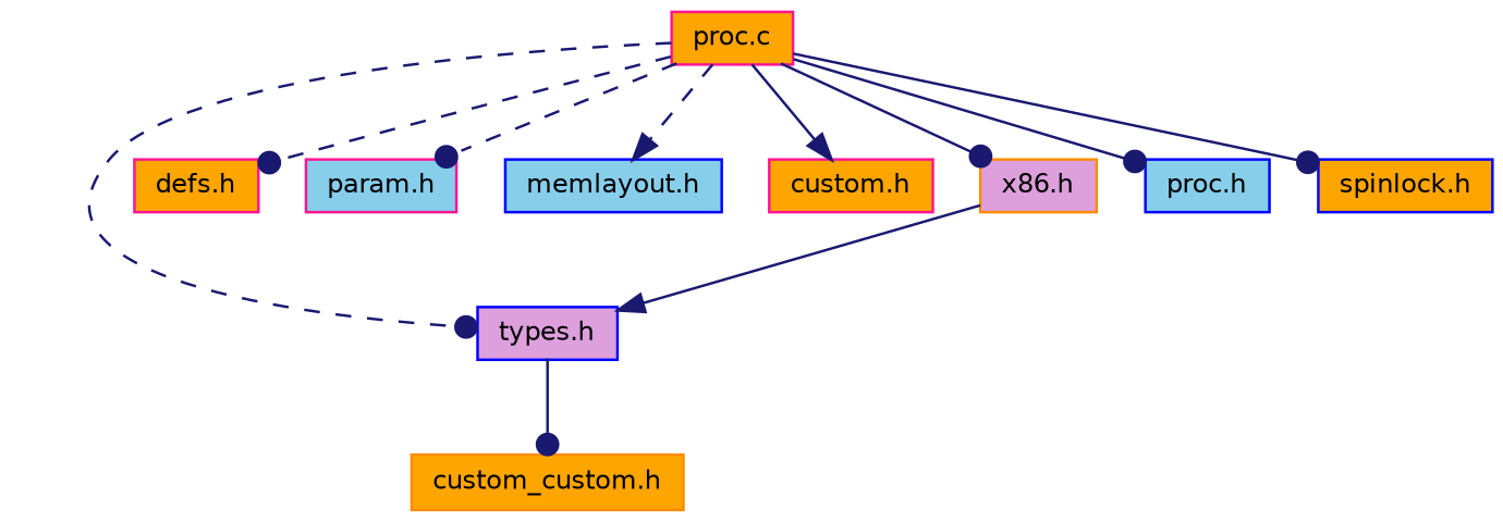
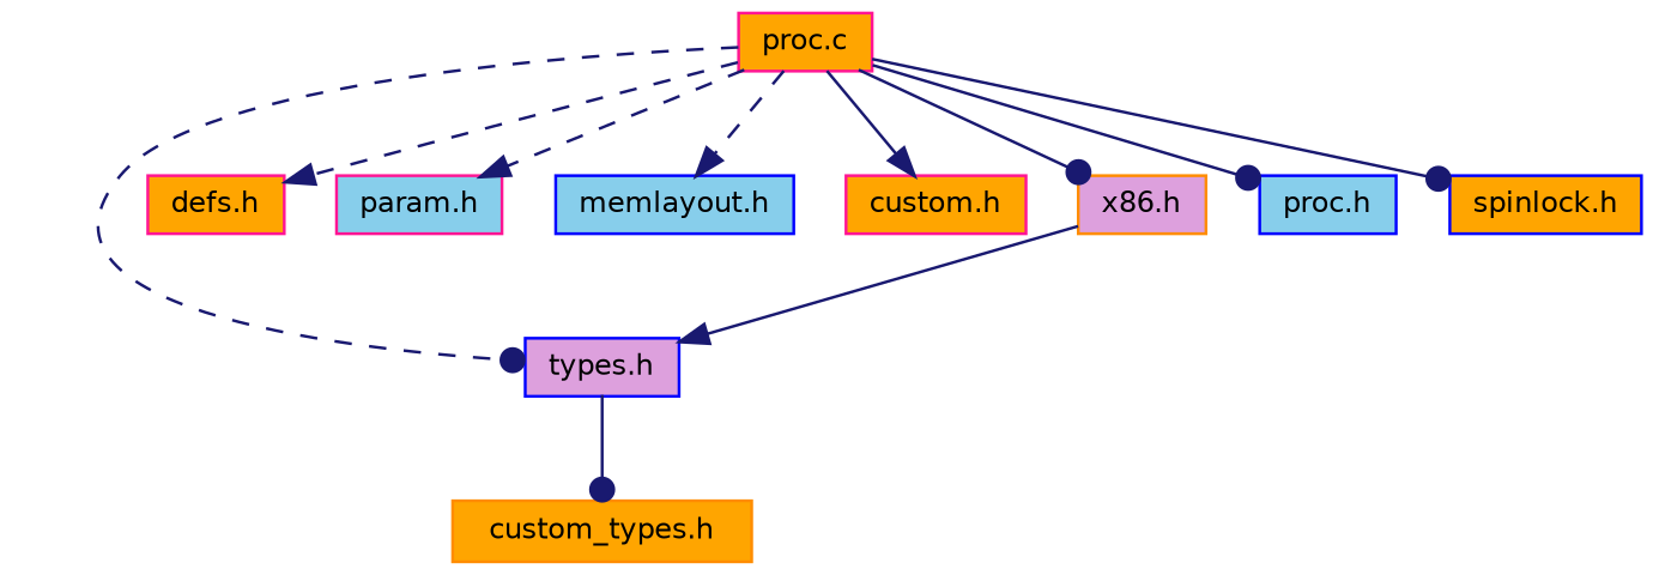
  digraph {
    node [color=deeppink fillcolor=orange fontname=Helvetica fontsize=10 shape=record style=filled]
    edge [arrowhead=dot color=midnightblue fontname=Helvetica fontsize=10 labelfontname=Helvetica labelfontsize=10 style=solid]
    n1 [fontcolor=black height=0.2 label="proc.c" width=0.4]
    n2 [color=blue fillcolor=plum height=0.2 label="types.h" width=0.4]
    n3 [height=0.2 label="defs.h" width=0.4]
    n4 [fillcolor=skyblue height=0.2 label="param.h" width=0.4]
    n5 [color=blue fillcolor=skyblue height=0.2 label="memlayout.h" width=0.4]
    n6 [height=0.2 label="custom.h" width=0.4]
    n7 [color=darkorange fillcolor=plum height=0.2 label="x86.h" width=0.4]
    n8 [color=blue fillcolor=skyblue height=0.2 label="proc.h" width=0.4]
    n9 [color=blue height=0.2 label="spinlock.h" width=0.4]
-   n10 [color=darkorange height=0.2 label="custom_custom.h" width=0.4]
+   n10 [color=darkorange height=0.2 label="custom_types.h" width=0.4]
    n1 -> n2 [style=dashed]
-   n1 -> n3 [style=dashed]
-   n1 -> n4 [style=dashed]
+   n1 -> n3 [arrowhead=normal style=dashed]
+   n1 -> n4 [arrowhead=normal style=dashed]
    n1 -> n5 [arrowhead=normal style=dashed]
    n1 -> n6 [arrowhead=normal]
    n1 -> n7
    n1 -> n8
    n1 -> n9
    n2 -> n10
    n7 -> n2 [arrowhead=normal]
  }
